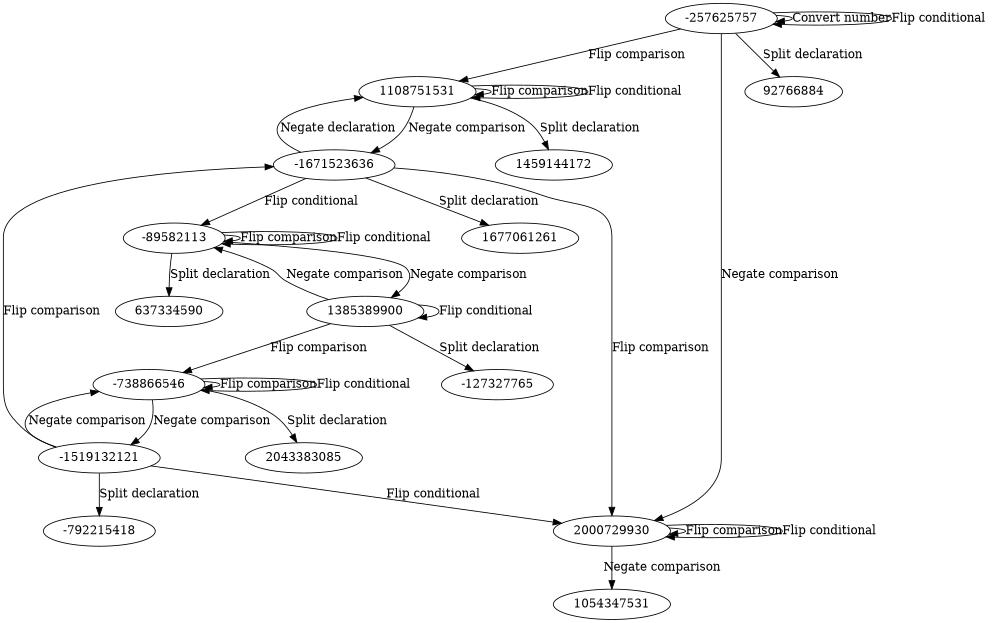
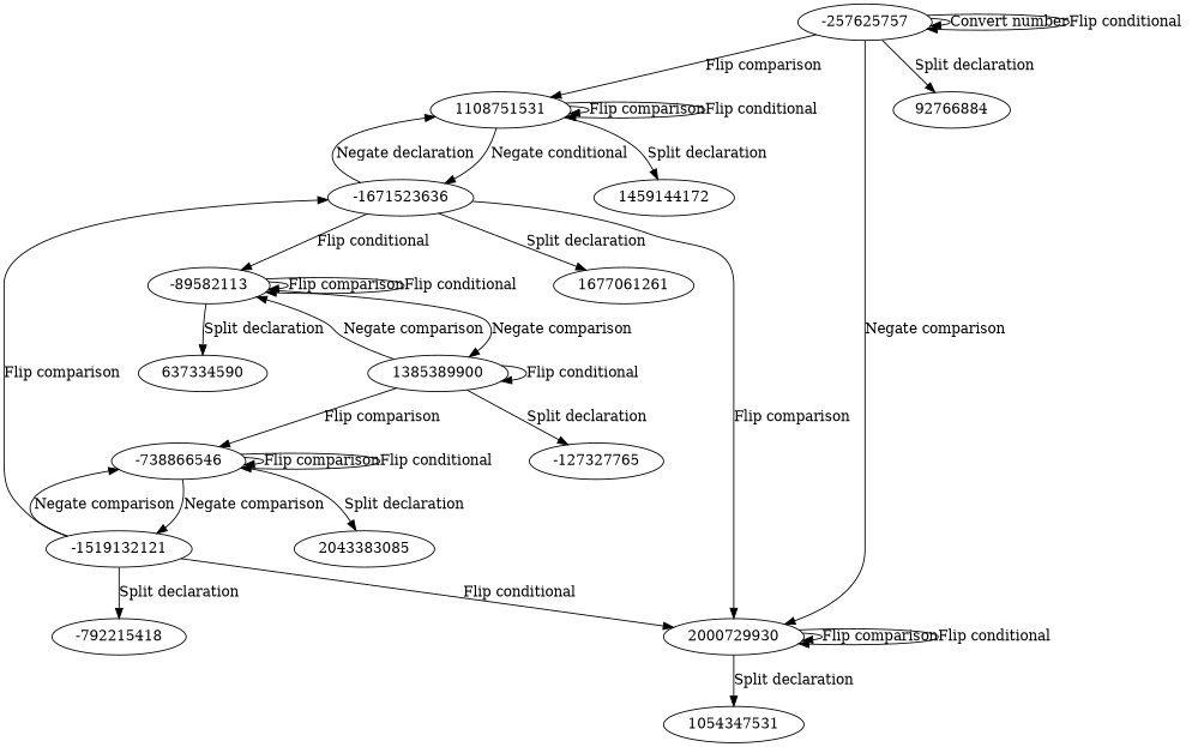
  digraph {
    2000729930
    1054347531
    -257625757
    1108751531
    92766884
    -1671523636
    1459144172
    -89582113
    1677061261
    1385389900
    637334590
    -738866546
    -127327765
    -1519132121
    2043383085
    -792215418
    2000729930 -> 2000729930 [label="Flip comparison"]
    2000729930 -> 2000729930 [label="Flip conditional"]
-   2000729930 -> 1054347531 [label="Negate comparison"]
+   2000729930 -> 1054347531 [label="Split declaration"]
    -257625757 -> 2000729930 [label="Negate comparison"]
    -257625757 -> -257625757 [label="Convert number"]
    -257625757 -> -257625757 [label="Flip conditional"]
    -257625757 -> 1108751531 [label="Flip comparison"]
    -257625757 -> 92766884 [label="Split declaration"]
    1108751531 -> 1108751531 [label="Flip comparison"]
    1108751531 -> 1108751531 [label="Flip conditional"]
-   1108751531 -> -1671523636 [label="Negate comparison"]
+   1108751531 -> -1671523636 [label="Negate conditional"]
    1108751531 -> 1459144172 [label="Split declaration"]
    -1671523636 -> 2000729930 [label="Flip comparison"]
    -1671523636 -> 1108751531 [label="Negate declaration"]
    -1671523636 -> -89582113 [label="Flip conditional"]
    -1671523636 -> 1677061261 [label="Split declaration"]
    -89582113 -> -89582113 [label="Flip comparison"]
    -89582113 -> -89582113 [label="Flip conditional"]
    -89582113 -> 1385389900 [label="Negate comparison"]
    -89582113 -> 637334590 [label="Split declaration"]
    1385389900 -> -89582113 [label="Negate comparison"]
    1385389900 -> 1385389900 [label="Flip conditional"]
    1385389900 -> -738866546 [label="Flip comparison"]
    1385389900 -> -127327765 [label="Split declaration"]
    -738866546 -> -738866546 [label="Flip comparison"]
    -738866546 -> -738866546 [label="Flip conditional"]
    -738866546 -> -1519132121 [label="Negate comparison"]
    -738866546 -> 2043383085 [label="Split declaration"]
    -1519132121 -> 2000729930 [label="Flip conditional"]
    -1519132121 -> -1671523636 [label="Flip comparison"]
    -1519132121 -> -738866546 [label="Negate comparison"]
    -1519132121 -> -792215418 [label="Split declaration"]
  }
